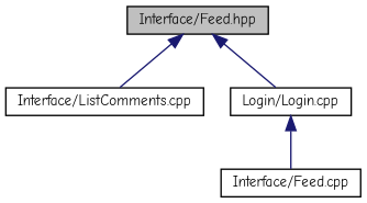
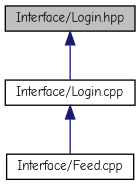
  digraph {
    fontname="Comic Neue"
    node [color=black fillcolor=white fontname="Comic Neue" fontsize=10 shape=record style=filled]
    edge [color=midnightblue dir=back fontname="Comic Neue" fontsize=10 labelfontname=Helvetica labelfontsize=10 style=solid]
-   n1 [fillcolor=grey75 fontcolor=black height=0.2 label="Interface/Feed.hpp" width=0.4]
-   n2 [height=0.2 label="Interface/ListComments.cpp" width=0.4]
-   n3 [height=0.2 label="Login/Login.cpp" width=0.4]
+   n1 [fillcolor=grey75 fontcolor=black height=0.2 label="Interface/Login.hpp" width=0.4]
+   n3 [height=0.2 label="Interface/Login.cpp" width=0.4]
    n4 [height=0.2 label="Interface/Feed.cpp" width=0.4]
-   n1 -> n2
    n1 -> n3
    n3 -> n4
  }
